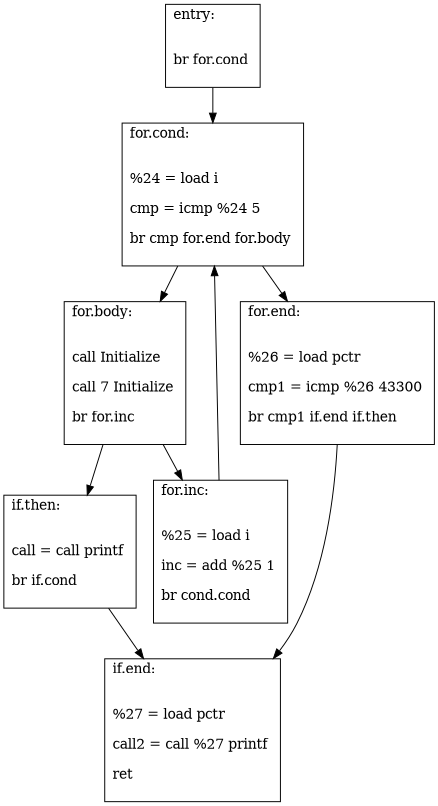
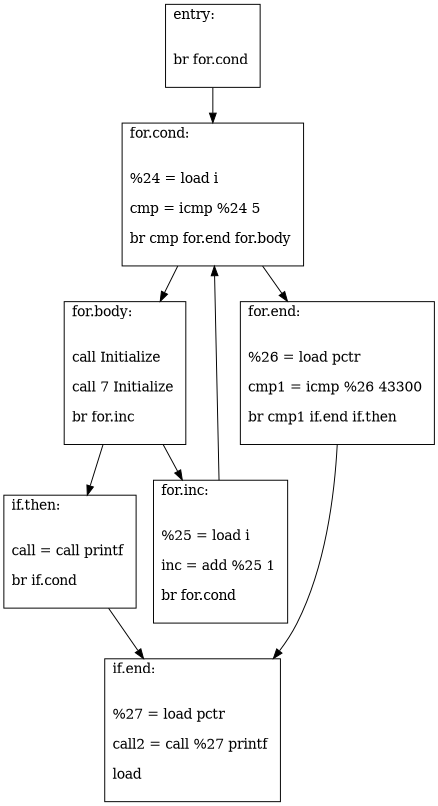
  digraph {
    node [shape=record]
    n1 [label="{entry:\l\l\n			br for.cond \l\n		}"]
    n2 [label="{for.cond:\l\l\n			%24 = load i \l\n			cmp = icmp %24 5 \l\n			br cmp for.end for.body \l\n		}"]
    n3 [label="{for.body:\l\l\n			call Initialize \l\n			call 7 Initialize \l\n			br for.inc \l\n		}"]
    n4 [label="{for.end:\l\l\n			%26 = load pctr \l\n			cmp1 = icmp %26 43300 \l\n			br cmp1 if.end if.then \l\n		}"]
-   n5 [label="{for.inc:\l\l\n			%25 = load i \l\n			inc = add %25 1 \l\n			br cond.cond \l\n		}"]
+   n5 [label="{for.inc:\l\l\n			%25 = load i \l\n			inc = add %25 1 \l\n			br for.cond \l\n		}"]
    n6 [label="{if.then:\l\l\n			call = call printf \l\n			br if.cond \l\n		}"]
-   n7 [label="{if.end:\l\l\n			%27 = load pctr \l\n			call2 = call %27 printf \l\n			ret \l\n		}"]
+   n7 [label="{if.end:\l\l\n			%27 = load pctr \l\n			call2 = call %27 printf \l\n			load \l\n		}"]
    n1 -> n2
    n2 -> n3
    n2 -> n4
    n3 -> n5
    n3 -> n6
    n4 -> n7
    n5 -> n2
    n6 -> n7
  }
